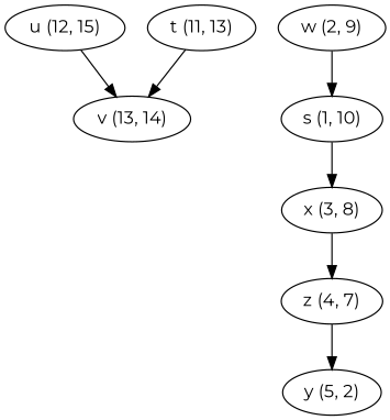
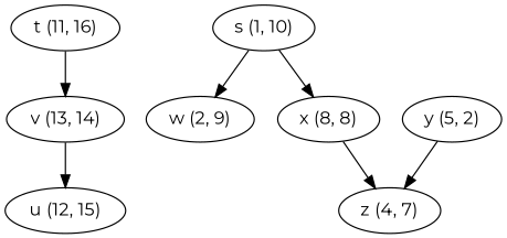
  digraph {
    fontname=Montserrat
    node [fontname=Montserrat]
    edge [fontname=Montserrat]
    n1 [label="u (12, 15)"]
    n2 [label="v (13, 14)"]
    n3 [label="s (1, 10)"]
    n4 [label="w (2, 9)"]
-   n5 [label="x (3, 8)"]
+   n5 [label="x (8, 8)"]
    n6 [label="z (4, 7)"]
-   n7 [label="t (11, 13)"]
+   n7 [label="t (11, 16)"]
    n8 [label="y (5, 2)"]
-   n1 -> n2
-   n4 -> n3
+   n2 -> n1
+   n3 -> n4
    n3 -> n5
    n5 -> n6
-   n6 -> n8
+   n8 -> n6
    n7 -> n2
  }
